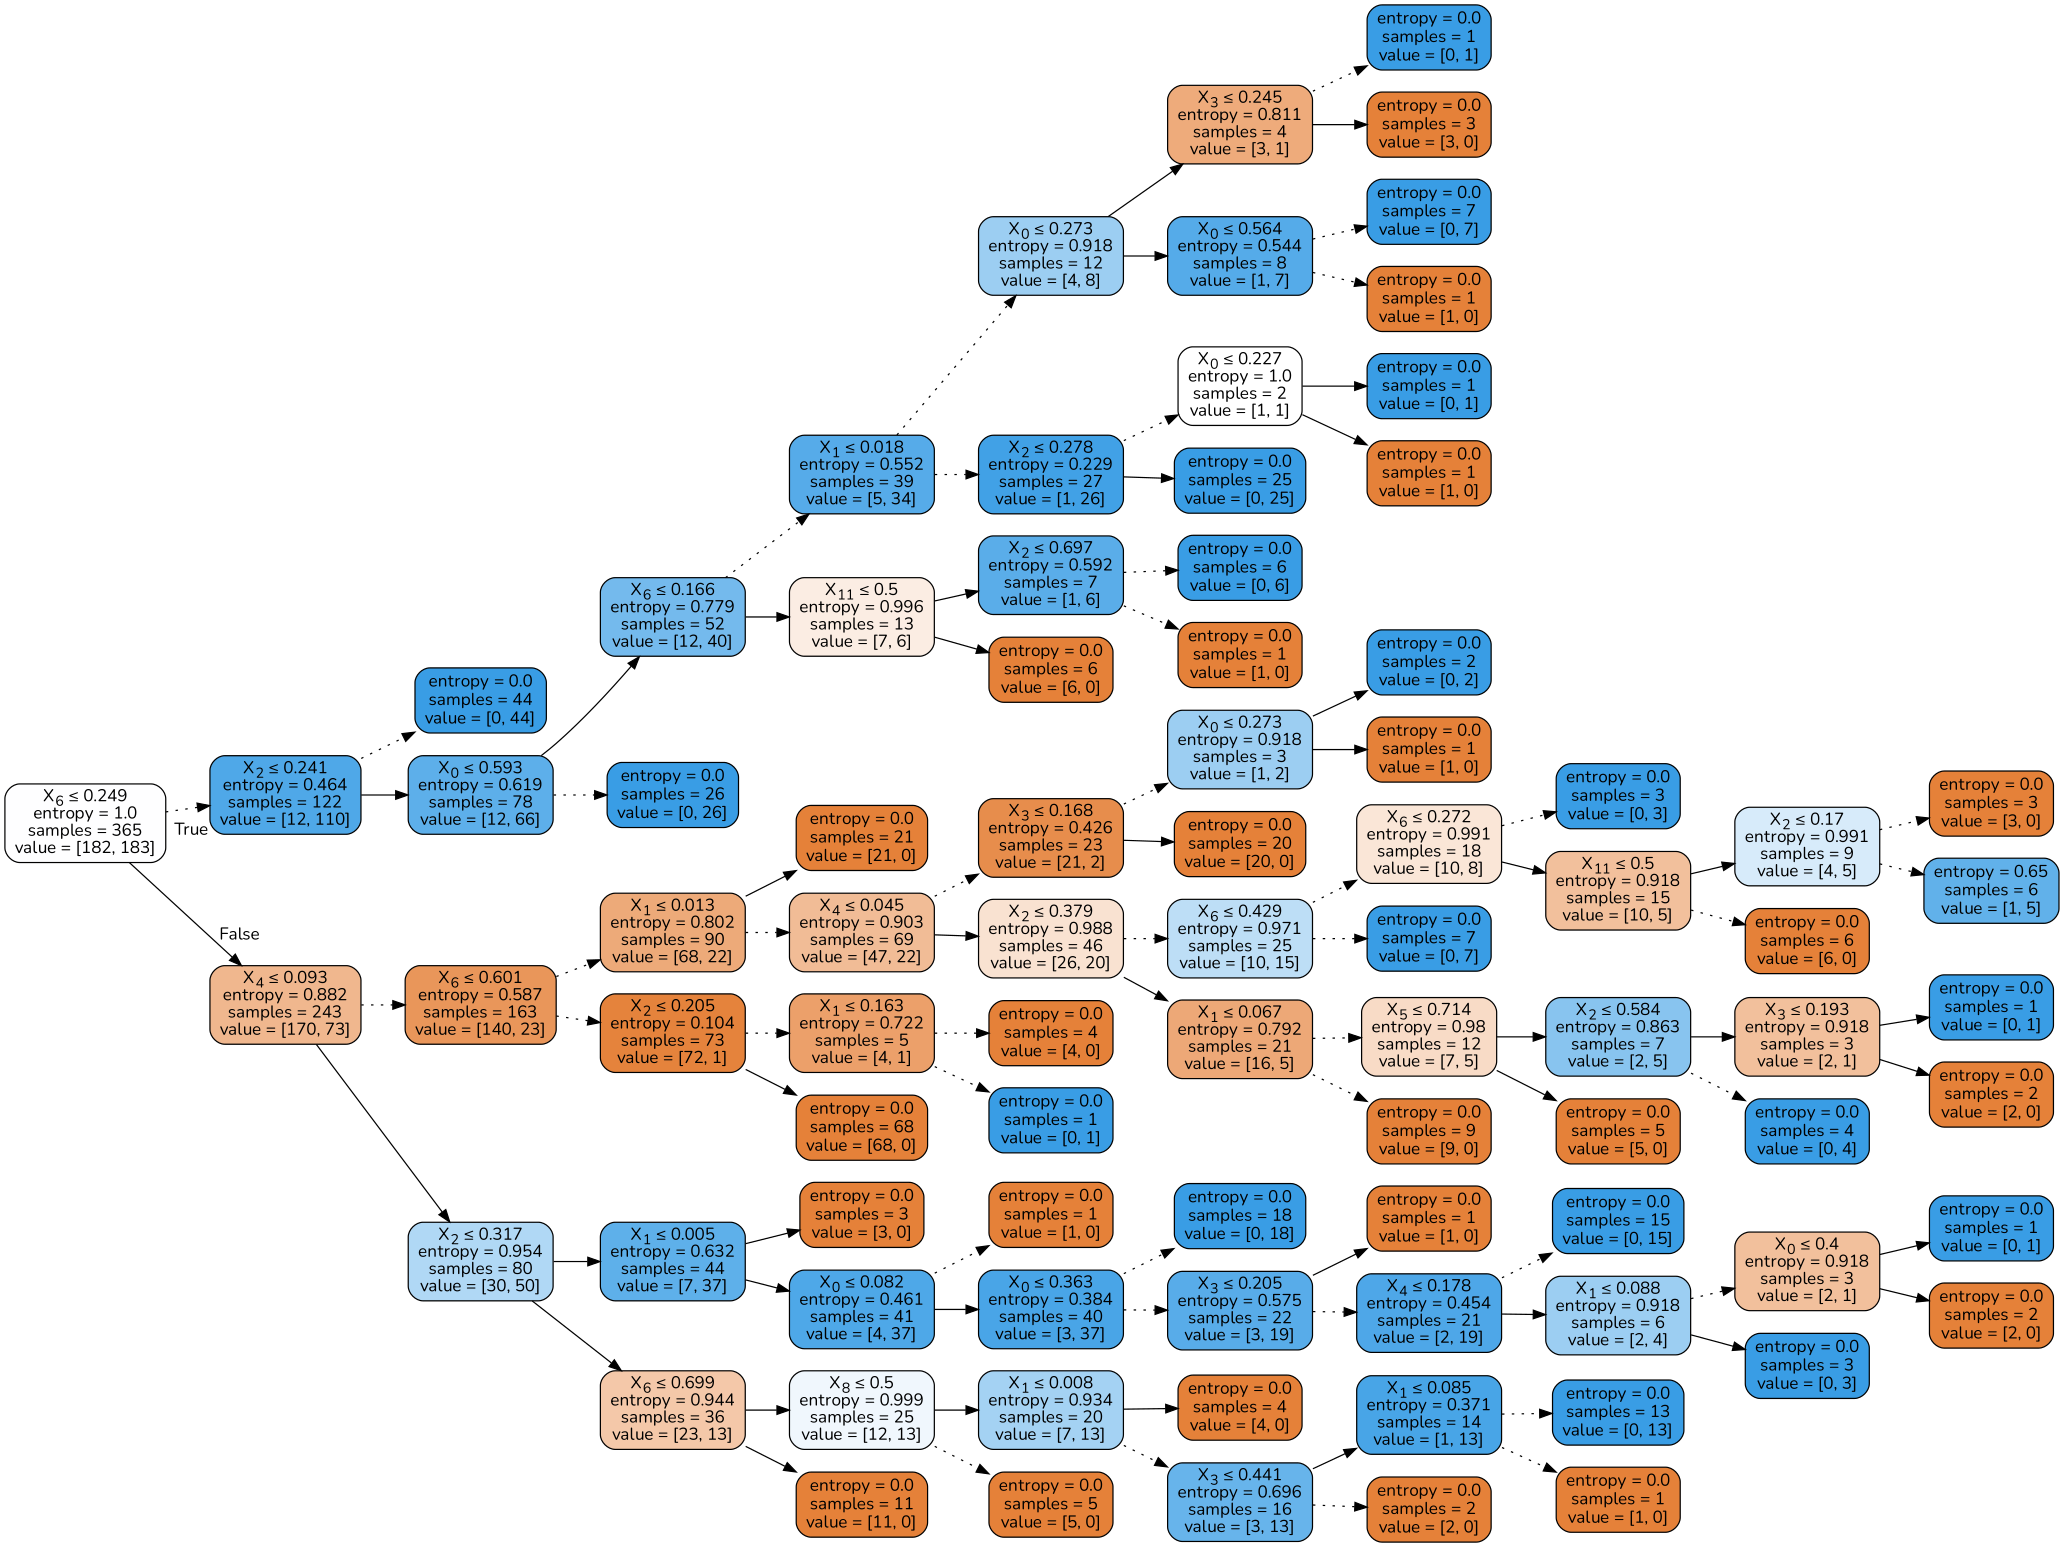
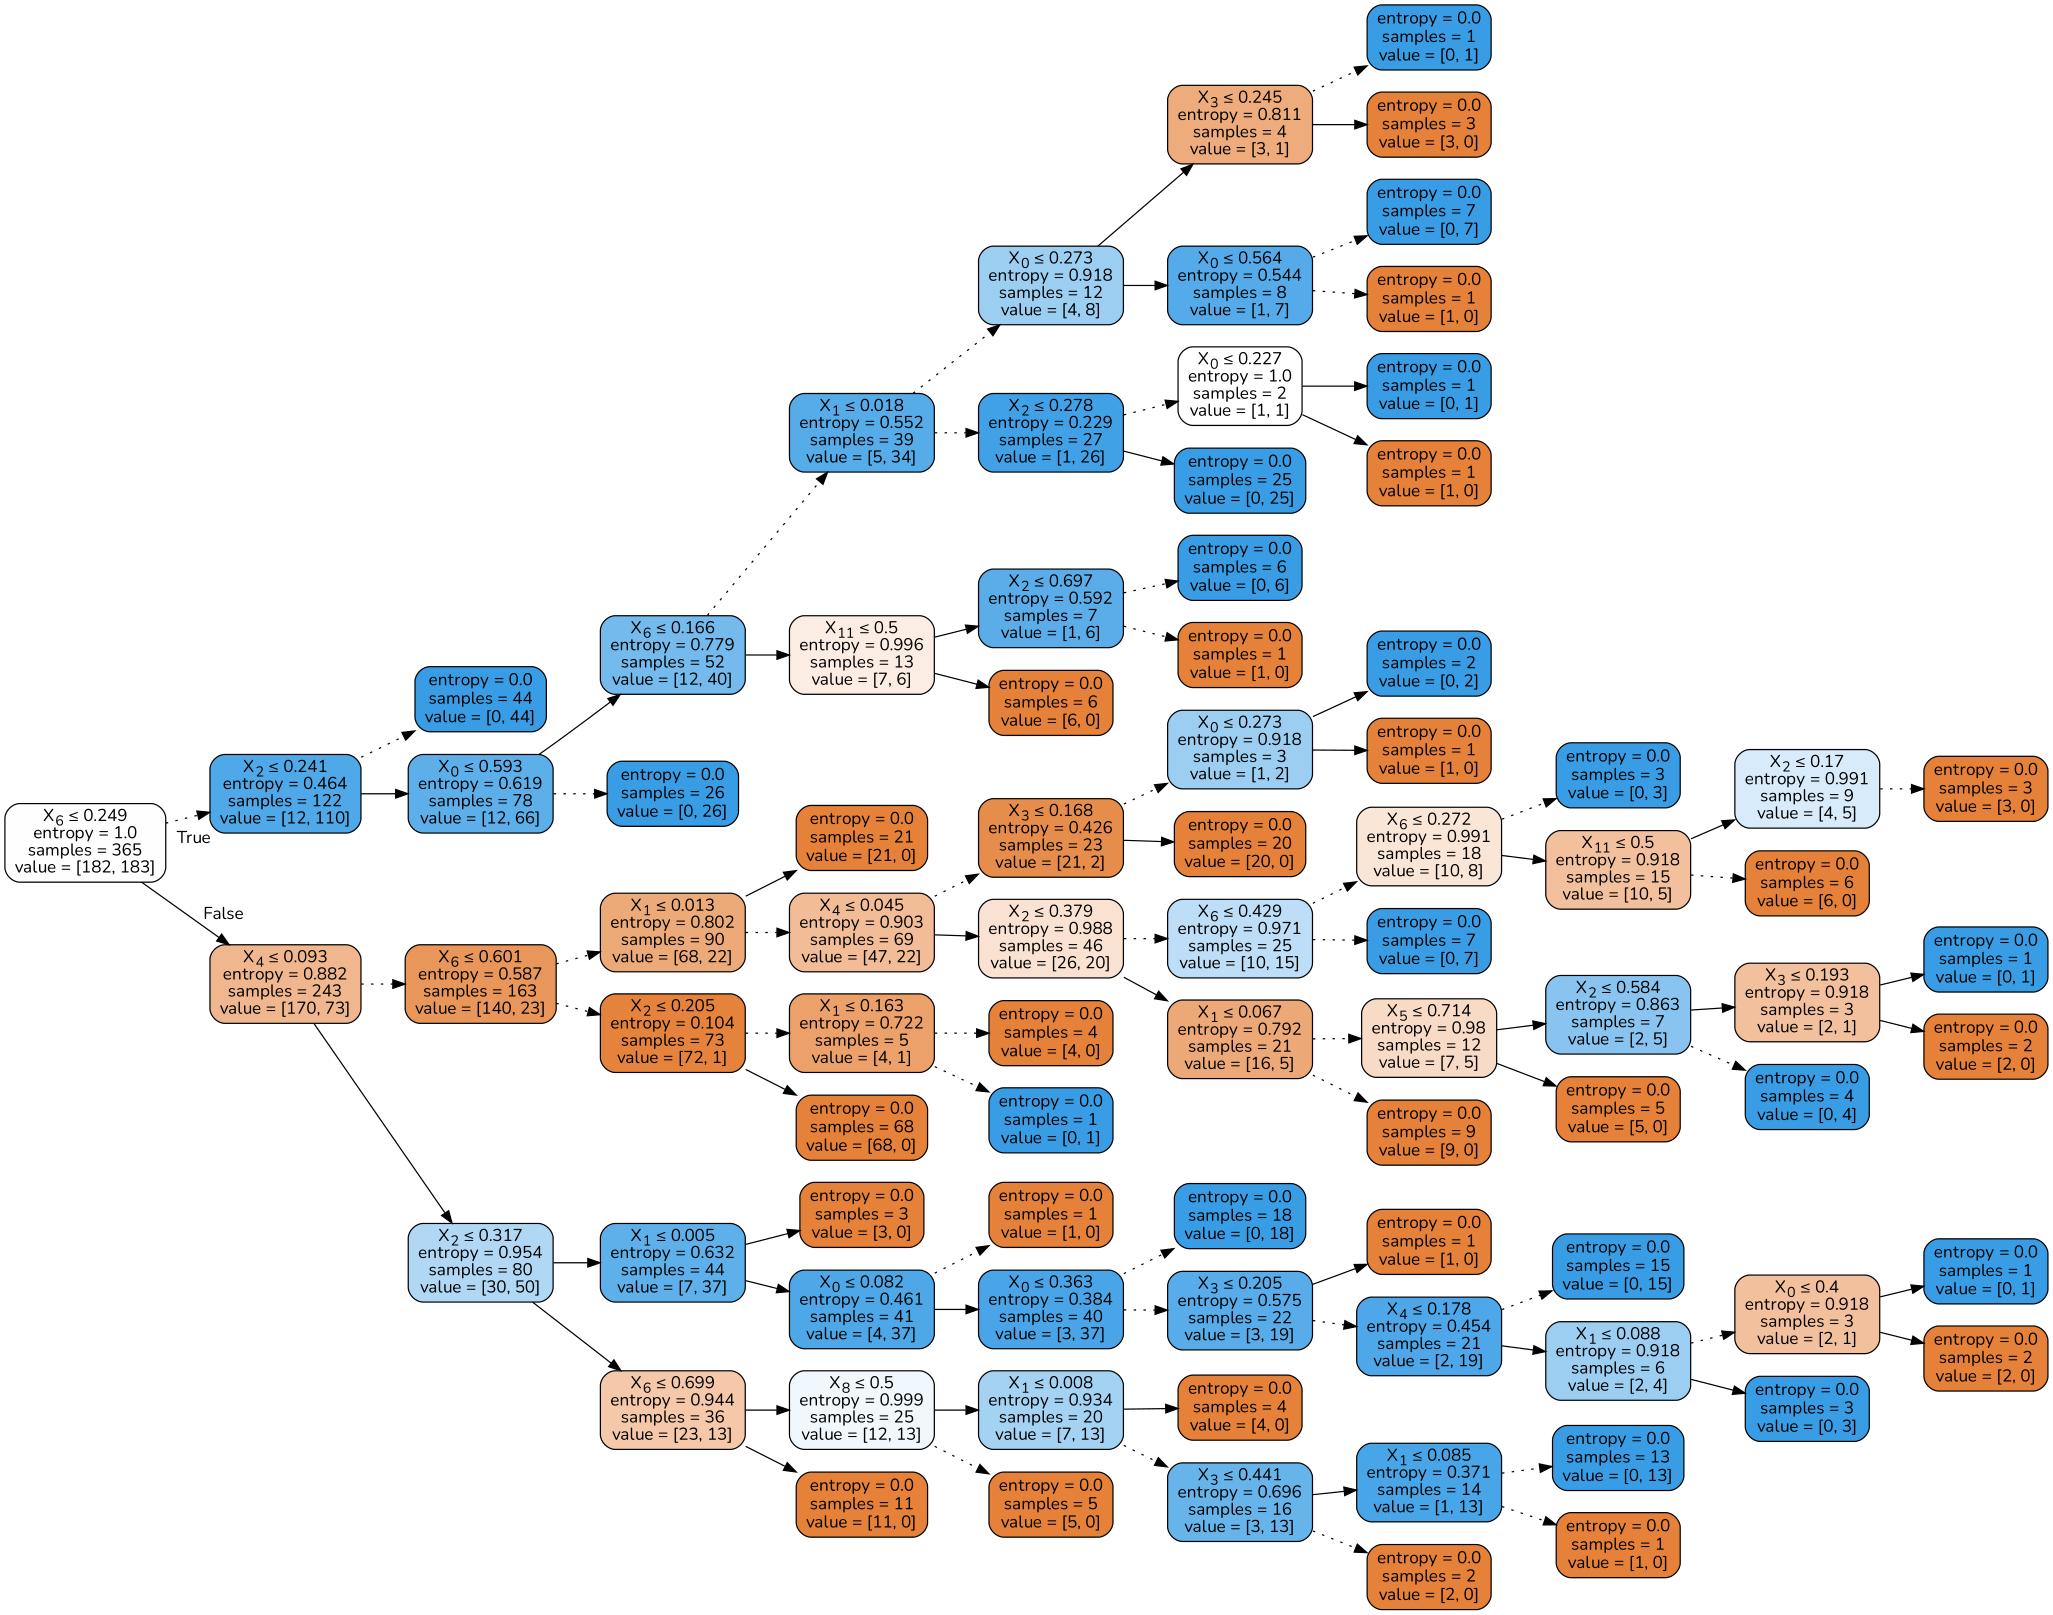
  digraph {
    rankdir=LR
    fontname=Nunito
    node [color=black fillcolor="#e58139" fontname=Nunito shape=box style="filled, rounded"]
    edge [fontname=Nunito style=dotted]
    n1 [fillcolor="#fefeff" label=<X<SUB>6</SUB> &le; 0.249<br/>entropy = 1.0<br/>samples = 365<br/>value = [182, 183]>]
    n2 [fillcolor="#4fa8e8" label=<X<SUB>2</SUB> &le; 0.241<br/>entropy = 0.464<br/>samples = 122<br/>value = [12, 110]>]
    n3 [fillcolor="#f0b78e" label=<X<SUB>4</SUB> &le; 0.093<br/>entropy = 0.882<br/>samples = 243<br/>value = [170, 73]>]
    n4 [fillcolor="#399de5" label=<entropy = 0.0<br/>samples = 44<br/>value = [0, 44]>]
    n5 [fillcolor="#5dafea" label=<X<SUB>0</SUB> &le; 0.593<br/>entropy = 0.619<br/>samples = 78<br/>value = [12, 66]>]
    n6 [fillcolor="#74baed" label=<X<SUB>6</SUB> &le; 0.166<br/>entropy = 0.779<br/>samples = 52<br/>value = [12, 40]>]
    n7 [fillcolor="#399de5" label=<entropy = 0.0<br/>samples = 26<br/>value = [0, 26]>]
    n8 [fillcolor="#56abe9" label=<X<SUB>1</SUB> &le; 0.018<br/>entropy = 0.552<br/>samples = 39<br/>value = [5, 34]>]
    n9 [fillcolor="#fbede3" label=<X<SUB>11</SUB> &le; 0.5<br/>entropy = 0.996<br/>samples = 13<br/>value = [7, 6]>]
    n10 [fillcolor="#9ccef2" label=<X<SUB>0</SUB> &le; 0.273<br/>entropy = 0.918<br/>samples = 12<br/>value = [4, 8]>]
    n11 [fillcolor="#41a1e6" label=<X<SUB>2</SUB> &le; 0.278<br/>entropy = 0.229<br/>samples = 27<br/>value = [1, 26]>]
    n12 [fillcolor="#eeab7b" label=<X<SUB>3</SUB> &le; 0.245<br/>entropy = 0.811<br/>samples = 4<br/>value = [3, 1]>]
    n13 [fillcolor="#55abe9" label=<X<SUB>0</SUB> &le; 0.564<br/>entropy = 0.544<br/>samples = 8<br/>value = [1, 7]>]
    n14 [fillcolor="#399de5" label=<entropy = 0.0<br/>samples = 1<br/>value = [0, 1]>]
    n15 [label=<entropy = 0.0<br/>samples = 3<br/>value = [3, 0]>]
    n16 [fillcolor="#399de5" label=<entropy = 0.0<br/>samples = 7<br/>value = [0, 7]>]
    n17 [label=<entropy = 0.0<br/>samples = 1<br/>value = [1, 0]>]
    n18 [fillcolor="#ffffff" label=<X<SUB>0</SUB> &le; 0.227<br/>entropy = 1.0<br/>samples = 2<br/>value = [1, 1]>]
    n19 [fillcolor="#399de5" label=<entropy = 0.0<br/>samples = 25<br/>value = [0, 25]>]
    n20 [fillcolor="#399de5" label=<entropy = 0.0<br/>samples = 1<br/>value = [0, 1]>]
    n21 [label=<entropy = 0.0<br/>samples = 1<br/>value = [1, 0]>]
    n22 [fillcolor="#5aade9" label=<X<SUB>2</SUB> &le; 0.697<br/>entropy = 0.592<br/>samples = 7<br/>value = [1, 6]>]
    n23 [label=<entropy = 0.0<br/>samples = 6<br/>value = [6, 0]>]
    n24 [fillcolor="#399de5" label=<entropy = 0.0<br/>samples = 6<br/>value = [0, 6]>]
    n25 [label=<entropy = 0.0<br/>samples = 1<br/>value = [1, 0]>]
    n26 [fillcolor="#e9965a" label=<X<SUB>6</SUB> &le; 0.601<br/>entropy = 0.587<br/>samples = 163<br/>value = [140, 23]>]
    n27 [fillcolor="#b0d8f5" label=<X<SUB>2</SUB> &le; 0.317<br/>entropy = 0.954<br/>samples = 80<br/>value = [30, 50]>]
    n28 [fillcolor="#edaa79" label=<X<SUB>1</SUB> &le; 0.013<br/>entropy = 0.802<br/>samples = 90<br/>value = [68, 22]>]
    n29 [fillcolor="#e5833c" label=<X<SUB>2</SUB> &le; 0.205<br/>entropy = 0.104<br/>samples = 73<br/>value = [72, 1]>]
    n30 [label=<entropy = 0.0<br/>samples = 21<br/>value = [21, 0]>]
    n31 [fillcolor="#f1bc96" label=<X<SUB>4</SUB> &le; 0.045<br/>entropy = 0.903<br/>samples = 69<br/>value = [47, 22]>]
    n32 [fillcolor="#e78d4c" label=<X<SUB>3</SUB> &le; 0.168<br/>entropy = 0.426<br/>samples = 23<br/>value = [21, 2]>]
    n33 [fillcolor="#f9e2d1" label=<X<SUB>2</SUB> &le; 0.379<br/>entropy = 0.988<br/>samples = 46<br/>value = [26, 20]>]
    n34 [fillcolor="#9ccef2" label=<X<SUB>0</SUB> &le; 0.273<br/>entropy = 0.918<br/>samples = 3<br/>value = [1, 2]>]
    n35 [label=<entropy = 0.0<br/>samples = 20<br/>value = [20, 0]>]
    n36 [fillcolor="#399de5" label=<entropy = 0.0<br/>samples = 2<br/>value = [0, 2]>]
    n37 [label=<entropy = 0.0<br/>samples = 1<br/>value = [1, 0]>]
    n38 [fillcolor="#bddef6" label=<X<SUB>6</SUB> &le; 0.429<br/>entropy = 0.971<br/>samples = 25<br/>value = [10, 15]>]
    n39 [fillcolor="#eda877" label=<X<SUB>1</SUB> &le; 0.067<br/>entropy = 0.792<br/>samples = 21<br/>value = [16, 5]>]
    n40 [fillcolor="#fae6d7" label=<X<SUB>6</SUB> &le; 0.272<br/>entropy = 0.991<br/>samples = 18<br/>value = [10, 8]>]
    n41 [fillcolor="#399de5" label=<entropy = 0.0<br/>samples = 7<br/>value = [0, 7]>]
    n42 [fillcolor="#399de5" label=<entropy = 0.0<br/>samples = 3<br/>value = [0, 3]>]
    n43 [fillcolor="#f2c09c" label=<X<SUB>11</SUB> &le; 0.5<br/>entropy = 0.918<br/>samples = 15<br/>value = [10, 5]>]
    n44 [fillcolor="#d7ebfa" label=<X<SUB>2</SUB> &le; 0.17<br/>entropy = 0.991<br/>samples = 9<br/>value = [4, 5]>]
    n45 [label=<entropy = 0.0<br/>samples = 6<br/>value = [6, 0]>]
    n46 [label=<entropy = 0.0<br/>samples = 3<br/>value = [3, 0]>]
-   n47 [fillcolor="#61b1ea" label=<entropy = 0.65<br/>samples = 6<br/>value = [1, 5]>]
    n48 [fillcolor="#f8dbc6" label=<X<SUB>5</SUB> &le; 0.714<br/>entropy = 0.98<br/>samples = 12<br/>value = [7, 5]>]
    n49 [label=<entropy = 0.0<br/>samples = 9<br/>value = [9, 0]>]
    n50 [fillcolor="#88c4ef" label=<X<SUB>2</SUB> &le; 0.584<br/>entropy = 0.863<br/>samples = 7<br/>value = [2, 5]>]
    n51 [label=<entropy = 0.0<br/>samples = 5<br/>value = [5, 0]>]
    n52 [fillcolor="#f2c09c" label=<X<SUB>3</SUB> &le; 0.193<br/>entropy = 0.918<br/>samples = 3<br/>value = [2, 1]>]
    n53 [fillcolor="#399de5" label=<entropy = 0.0<br/>samples = 4<br/>value = [0, 4]>]
    n54 [fillcolor="#399de5" label=<entropy = 0.0<br/>samples = 1<br/>value = [0, 1]>]
    n55 [label=<entropy = 0.0<br/>samples = 2<br/>value = [2, 0]>]
    n56 [fillcolor="#eca06a" label=<X<SUB>1</SUB> &le; 0.163<br/>entropy = 0.722<br/>samples = 5<br/>value = [4, 1]>]
    n57 [label=<entropy = 0.0<br/>samples = 68<br/>value = [68, 0]>]
    n58 [label=<entropy = 0.0<br/>samples = 4<br/>value = [4, 0]>]
    n59 [fillcolor="#399de5" label=<entropy = 0.0<br/>samples = 1<br/>value = [0, 1]>]
    n60 [fillcolor="#5eb0ea" label=<X<SUB>1</SUB> &le; 0.005<br/>entropy = 0.632<br/>samples = 44<br/>value = [7, 37]>]
    n61 [fillcolor="#f4c8a9" label=<X<SUB>6</SUB> &le; 0.699<br/>entropy = 0.944<br/>samples = 36<br/>value = [23, 13]>]
    n62 [label=<entropy = 0.0<br/>samples = 3<br/>value = [3, 0]>]
    n63 [fillcolor="#4ea8e8" label=<X<SUB>0</SUB> &le; 0.082<br/>entropy = 0.461<br/>samples = 41<br/>value = [4, 37]>]
    n64 [label=<entropy = 0.0<br/>samples = 1<br/>value = [1, 0]>]
    n65 [fillcolor="#49a5e7" label=<X<SUB>0</SUB> &le; 0.363<br/>entropy = 0.384<br/>samples = 40<br/>value = [3, 37]>]
    n66 [fillcolor="#399de5" label=<entropy = 0.0<br/>samples = 18<br/>value = [0, 18]>]
    n67 [fillcolor="#58ace9" label=<X<SUB>3</SUB> &le; 0.205<br/>entropy = 0.575<br/>samples = 22<br/>value = [3, 19]>]
    n68 [label=<entropy = 0.0<br/>samples = 1<br/>value = [1, 0]>]
    n69 [fillcolor="#4ea7e8" label=<X<SUB>4</SUB> &le; 0.178<br/>entropy = 0.454<br/>samples = 21<br/>value = [2, 19]>]
    n70 [fillcolor="#399de5" label=<entropy = 0.0<br/>samples = 15<br/>value = [0, 15]>]
    n71 [fillcolor="#9ccef2" label=<X<SUB>1</SUB> &le; 0.088<br/>entropy = 0.918<br/>samples = 6<br/>value = [2, 4]>]
    n72 [fillcolor="#f2c09c" label=<X<SUB>0</SUB> &le; 0.4<br/>entropy = 0.918<br/>samples = 3<br/>value = [2, 1]>]
    n73 [fillcolor="#399de5" label=<entropy = 0.0<br/>samples = 3<br/>value = [0, 3]>]
    n74 [fillcolor="#399de5" label=<entropy = 0.0<br/>samples = 1<br/>value = [0, 1]>]
    n75 [label=<entropy = 0.0<br/>samples = 2<br/>value = [2, 0]>]
    n76 [fillcolor="#f0f7fd" label=<X<SUB>8</SUB> &le; 0.5<br/>entropy = 0.999<br/>samples = 25<br/>value = [12, 13]>]
    n77 [label=<entropy = 0.0<br/>samples = 11<br/>value = [11, 0]>]
    n78 [fillcolor="#a4d2f3" label=<X<SUB>1</SUB> &le; 0.008<br/>entropy = 0.934<br/>samples = 20<br/>value = [7, 13]>]
    n79 [label=<entropy = 0.0<br/>samples = 5<br/>value = [5, 0]>]
    n80 [label=<entropy = 0.0<br/>samples = 4<br/>value = [4, 0]>]
    n81 [fillcolor="#67b4eb" label=<X<SUB>3</SUB> &le; 0.441<br/>entropy = 0.696<br/>samples = 16<br/>value = [3, 13]>]
    n82 [fillcolor="#48a5e7" label=<X<SUB>1</SUB> &le; 0.085<br/>entropy = 0.371<br/>samples = 14<br/>value = [1, 13]>]
    n83 [label=<entropy = 0.0<br/>samples = 2<br/>value = [2, 0]>]
    n84 [fillcolor="#399de5" label=<entropy = 0.0<br/>samples = 13<br/>value = [0, 13]>]
    n85 [label=<entropy = 0.0<br/>samples = 1<br/>value = [1, 0]>]
    n1 -> n2 [headlabel=True labelangle=45 labeldistance=2.5]
    n1 -> n3 [headlabel=False labelangle=-45 labeldistance=2.5 style=solid]
    n2 -> n4
    n2 -> n5 [style=solid]
    n3 -> n26
    n3 -> n27 [style=solid]
    n5 -> n6 [style=solid]
    n5 -> n7
    n6 -> n8
    n6 -> n9 [style=solid]
    n8 -> n10
    n8 -> n11
    n9 -> n22 [style=solid]
    n9 -> n23 [style=solid]
    n10 -> n12 [style=solid]
    n10 -> n13 [style=solid]
    n11 -> n18
    n11 -> n19 [style=solid]
    n12 -> n14
    n12 -> n15 [style=solid]
    n13 -> n16
    n13 -> n17
    n18 -> n20 [style=solid]
    n18 -> n21 [style=solid]
    n22 -> n24
    n22 -> n25
    n26 -> n28
    n26 -> n29
    n27 -> n60 [style=solid]
    n27 -> n61 [style=solid]
    n28 -> n30 [style=solid]
    n28 -> n31
    n29 -> n56
    n29 -> n57 [style=solid]
    n31 -> n32
    n31 -> n33 [style=solid]
    n32 -> n34
    n32 -> n35 [style=solid]
    n33 -> n38
    n33 -> n39 [style=solid]
    n34 -> n36 [style=solid]
    n34 -> n37 [style=solid]
    n38 -> n40
    n38 -> n41
    n39 -> n48
    n39 -> n49
    n40 -> n42
    n40 -> n43 [style=solid]
    n43 -> n44 [style=solid]
    n43 -> n45
    n44 -> n46
-   n44 -> n47
    n48 -> n50 [style=solid]
    n48 -> n51 [style=solid]
    n50 -> n52 [style=solid]
    n50 -> n53
    n52 -> n54 [style=solid]
    n52 -> n55 [style=solid]
    n56 -> n58
    n56 -> n59
    n60 -> n62 [style=solid]
    n60 -> n63 [style=solid]
    n61 -> n76 [style=solid]
    n61 -> n77 [style=solid]
    n63 -> n64
    n63 -> n65 [style=solid]
    n65 -> n66
    n65 -> n67
    n67 -> n68 [style=solid]
    n67 -> n69
    n69 -> n70
    n69 -> n71 [style=solid]
    n71 -> n72
    n71 -> n73 [style=solid]
    n72 -> n74 [style=solid]
    n72 -> n75 [style=solid]
    n76 -> n78 [style=solid]
    n76 -> n79
    n78 -> n80 [style=solid]
    n78 -> n81
    n81 -> n82 [style=solid]
    n81 -> n83
    n82 -> n84
    n82 -> n85
  }
